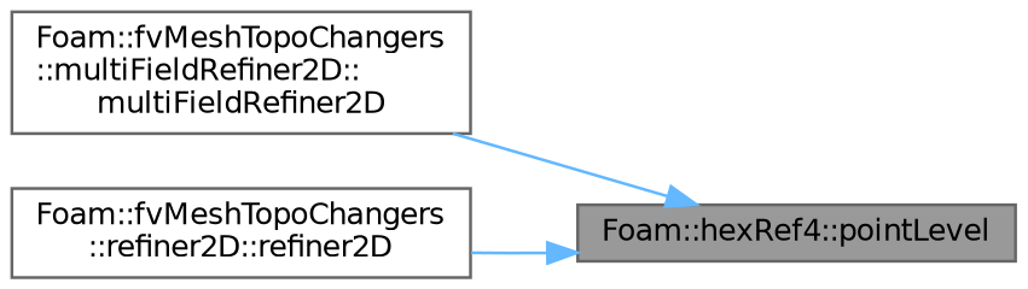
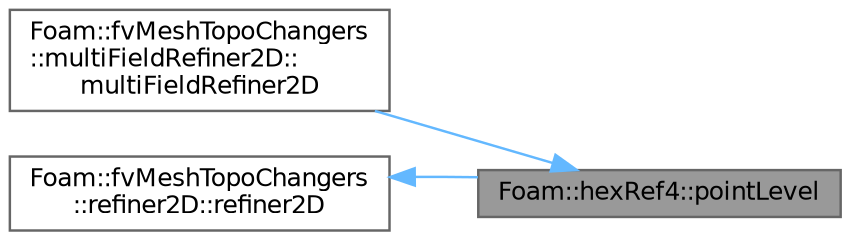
  digraph {
    rankdir=RL
    node [color=grey40 fillcolor=white fontname=Helvetica fontsize=10 shape=box style=filled]
    edge [color=steelblue1 dir=back fontname=Helvetica fontsize=10 labelfontname=Helvetica labelfontsize=10 style=solid]
    n1 [color=gray40 fillcolor=grey60 fontcolor=black height=0.2 label="Foam::hexRef4::pointLevel" width=0.4]
    n2 [height=0.2 label="Foam::fvMeshTopoChangers\l::multiFieldRefiner2D::\lmultiFieldRefiner2D" width=0.4]
    n3 [height=0.2 label="Foam::fvMeshTopoChangers\l::refiner2D::refiner2D" width=0.4]
    n1 -> n2
-   n1 -> n3
+   n3 -> n1
  }
